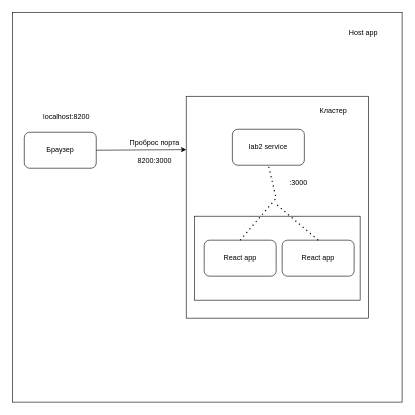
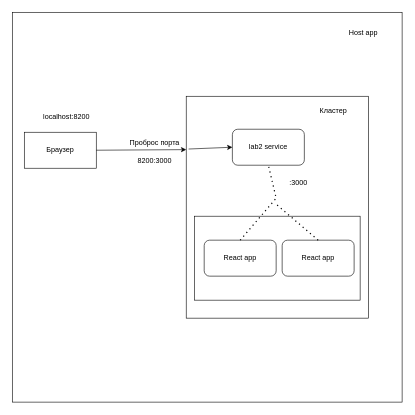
  <mxCell id="0" />
  <mxCell id="1" parent="0" />
  <mxCell id="2" value="" style="whiteSpace=wrap;html=1;aspect=fixed;fontStyle=2;align=left;" parent="1" vertex="1"><mxGeometry x="20" y="20" width="650" height="650" as="geometry" /></mxCell>
  <mxCell id="3" value="Host app" style="text;html=1;align=center;verticalAlign=middle;resizable=0;points=[];autosize=1;strokeColor=none;fillColor=none;" parent="1" vertex="1"><mxGeometry x="555" y="40" width="100" height="30" as="geometry" /></mxCell>
- <mxCell id="4" value="Браузер" style="whiteSpace=wrap;html=1;rounded=1;" parent="1" vertex="1"><mxGeometry x="40" y="220" width="120" height="60" as="geometry" /></mxCell>
+ <mxCell id="4" value="Браузер" style="rounded=0;whiteSpace=wrap;html=1;" parent="1" vertex="1"><mxGeometry x="40" y="220" width="120" height="60" as="geometry" /></mxCell>
  <mxCell id="5" value="" style="rounded=0;whiteSpace=wrap;html=1;" parent="1" vertex="1"><mxGeometry x="310" y="160" width="304" height="370" as="geometry" /></mxCell>
  <mxCell id="6" value="lab2 service" style="rounded=1;whiteSpace=wrap;html=1;" parent="1" vertex="1"><mxGeometry x="387" y="215" width="120" height="60" as="geometry" /></mxCell>
  <mxCell id="7" value="" style="endArrow=classic;html=1;rounded=0;exitX=1;exitY=0.5;exitDx=0;exitDy=0;entryX=0.982;entryY=0.45;entryDx=0;entryDy=0;entryPerimeter=0;" parent="1" source="4" target="9" edge="1"><mxGeometry width="50" height="50" relative="1" as="geometry"><mxPoint x="300" y="340" as="sourcePoint" /><mxPoint x="250" y="270" as="targetPoint" /></mxGeometry></mxCell>
  <mxCell id="8" value="localhost:8200" style="text;html=1;align=center;verticalAlign=middle;resizable=0;points=[];autosize=1;strokeColor=none;fillColor=none;" parent="1" vertex="1"><mxGeometry x="60" y="180" width="100" height="30" as="geometry" /></mxCell>
  <mxCell id="9" value="Проброс порта&lt;br&gt;&lt;br&gt;8200:3000" style="text;html=1;align=center;verticalAlign=middle;resizable=0;points=[];autosize=1;strokeColor=none;fillColor=none;" parent="1" vertex="1"><mxGeometry x="202" y="222" width="110" height="60" as="geometry" /></mxCell>
+ <mxCell id="10" value="" style="endArrow=classic;html=1;rounded=0;exitX=1.018;exitY=0.433;exitDx=0;exitDy=0;entryX=0;entryY=0.5;entryDx=0;entryDy=0;exitPerimeter=0;" parent="1" source="9" target="6" edge="1"><mxGeometry width="50" height="50" relative="1" as="geometry"><mxPoint x="230" y="480" as="sourcePoint" /><mxPoint x="280" y="430" as="targetPoint" /></mxGeometry></mxCell>
  <mxCell id="11" value="" style="rounded=0;whiteSpace=wrap;html=1;" vertex="1" parent="1"><mxGeometry x="324" y="360" width="276" height="140" as="geometry" /></mxCell>
  <mxCell id="12" value="Кластер" style="text;html=1;align=center;verticalAlign=middle;resizable=0;points=[];autosize=1;strokeColor=none;fillColor=none;" parent="1" vertex="1"><mxGeometry x="520" y="170" width="70" height="30" as="geometry" /></mxCell>
  <mxCell id="13" value="React app" style="rounded=1;whiteSpace=wrap;html=1;" vertex="1" parent="1"><mxGeometry x="340" y="400" width="120" height="60" as="geometry" /></mxCell>
  <mxCell id="14" value="React app" style="rounded=1;whiteSpace=wrap;html=1;" parent="1" vertex="1"><mxGeometry x="470" y="400" width="120" height="60" as="geometry" /></mxCell>
  <mxCell id="15" value="" style="endArrow=none;dashed=1;html=1;dashPattern=1 3;strokeWidth=2;rounded=0;entryX=0.5;entryY=1;entryDx=0;entryDy=0;exitX=0.5;exitY=0;exitDx=0;exitDy=0;" edge="1" parent="1" source="13" target="6"><mxGeometry width="50" height="50" relative="1" as="geometry"><mxPoint x="300" y="340" as="sourcePoint" /><mxPoint x="350" y="290" as="targetPoint" /><Array as="points"><mxPoint x="460" y="330" /></Array></mxGeometry></mxCell>
  <mxCell id="16" value="" style="endArrow=none;dashed=1;html=1;dashPattern=1 3;strokeWidth=2;rounded=0;exitX=0.5;exitY=0;exitDx=0;exitDy=0;" edge="1" parent="1" source="14"><mxGeometry width="50" height="50" relative="1" as="geometry"><mxPoint x="300" y="340" as="sourcePoint" /><mxPoint x="460" y="340" as="targetPoint" /></mxGeometry></mxCell>
  <mxCell id="17" value=":3000" style="text;html=1;align=center;verticalAlign=middle;resizable=0;points=[];autosize=1;strokeColor=none;fillColor=none;" vertex="1" parent="1"><mxGeometry x="472" y="290" width="50" height="30" as="geometry" /></mxCell>
